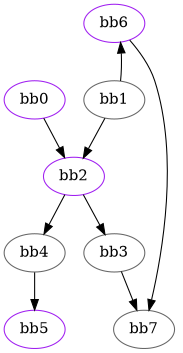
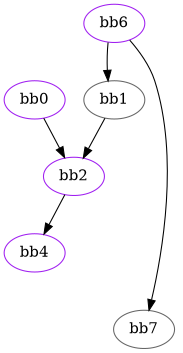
  digraph {
    node [color=purple]
    n1 [label=bb0]
    n2 [label=bb2]
    n3 [color=gray40 label=bb1]
    n4 [label=bb6]
-   n5 [color=gray40 label=bb3]
-   n6 [color=gray40 label=bb4]
+   n6 [label=bb4]
    n7 [color=gray40 label=bb7]
-   n8 [label=bb5]
    n1 -> n2
-   n2 -> n5
    n2 -> n6
    n3 -> n2
-   n3 -> n4
+   n4 -> n3
    n4 -> n7
-   n5 -> n7
-   n6 -> n8
  }
